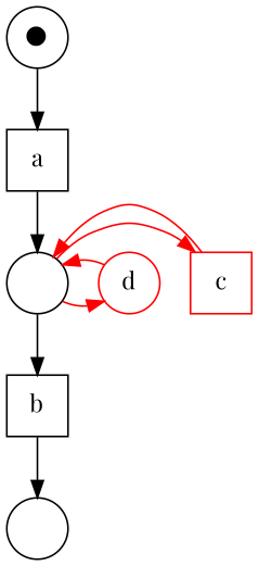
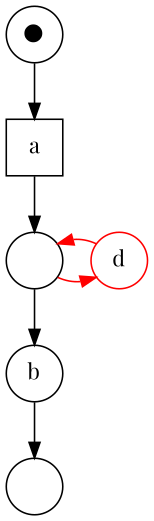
  digraph {
    fontname="Playfair Display"
    rankdir=TB
    node [fontname="Playfair Display" shape=circle]
    edge [fontname="Playfair Display"]
    n1 [fixedsize=true label=" "]
-   c [color=red height=.5 shape=rect width=.5]
    d [color=red height=.5 width=.5]
    n4 [fixedsize=true fontsize=40 label="&bull;"]
    n5 [fixedsize=true label=" "]
    a [height=.5 shape=rect width=.5]
-   b [height=.5 shape=rect width=.5]
+   b [height=.5 width=.5]
    subgraph sub_1 {
      rank=same
      n1
-     c
      d
    }
    subgraph sub_2 {
-     c
      d
      a
      b
    }
    subgraph sub_3 {
      n1
      n4
      n5
    }
-   n1 -> c [color=red]
    n1 -> d [color=red]
    n1 -> b
-   c -> n1 [color=red]
    d -> n1 [color=red]
    n4 -> a
    a -> n1
    b -> n5
  }
